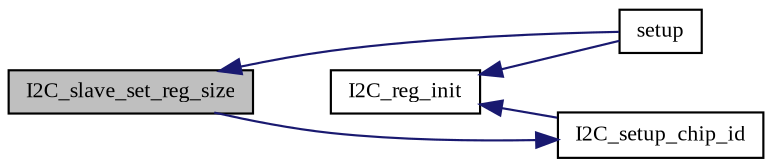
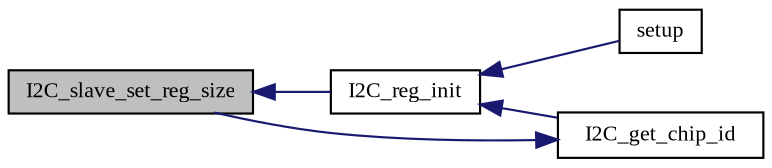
  digraph {
    fontname="Liberation Serif"
    rankdir=LR
    node [color=black fillcolor=white fontname="Liberation Serif" fontsize=10 shape=record style=filled]
    edge [color=midnightblue dir=back fontname="Liberation Serif" fontsize=10 labelfontname=Helvetica labelfontsize=10 style=solid]
    n1 [fillcolor=grey75 fontcolor=black height=0.2 label=I2C_slave_set_reg_size width=0.4]
    n2 [height=0.2 label=I2C_reg_init width=0.4]
    n3 [height=0.2 label=setup width=0.4]
-   n4 [height=0.2 label=I2C_setup_chip_id width=0.4]
-   n1 -> n3
+   n4 [height=0.2 label=I2C_get_chip_id width=0.4]
+   n1 -> n2
    n2 -> n3
    n2 -> n4
    n4 -> n1
  }
